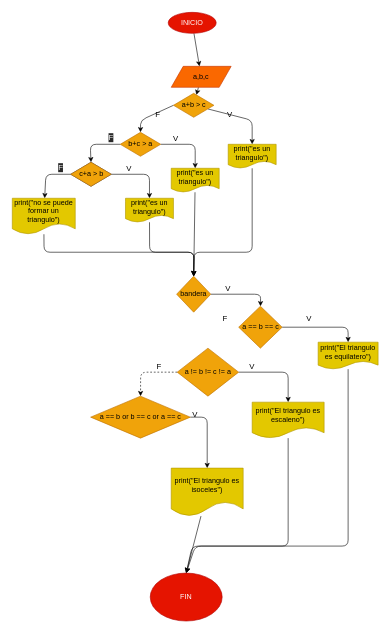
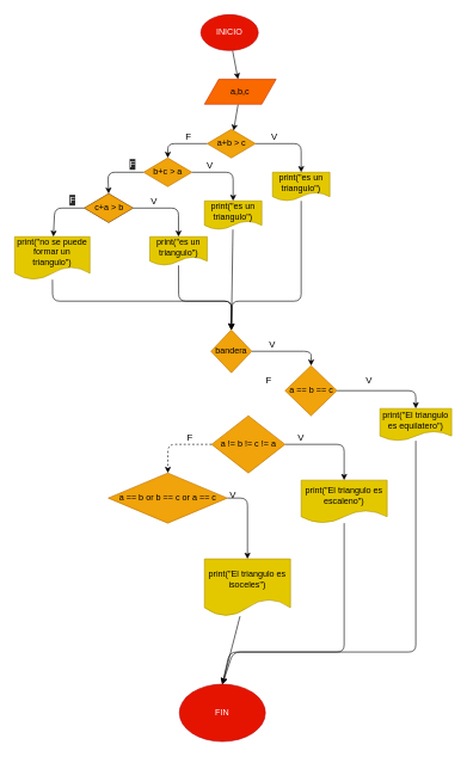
  <mxCell id="0" />
  <mxCell id="1" parent="0" />
  <mxCell id="2" value="" style="edgeStyle=none;html=1;" parent="1" source="3" target="5" edge="1"><mxGeometry relative="1" as="geometry" /></mxCell>
- <mxCell id="3" value="INICIO" style="ellipse;whiteSpace=wrap;html=1;fillColor=#e51400;fontColor=#ffffff;strokeColor=#B20000;" parent="1" vertex="1"><mxGeometry x="280" y="20" width="80" height="35" as="geometry" /></mxCell>
+ <mxCell id="3" value="INICIO" style="ellipse;whiteSpace=wrap;html=1;fillColor=#e51400;fontColor=#ffffff;strokeColor=#B20000;" parent="1" vertex="1"><mxGeometry x="280" y="20" width="80" height="50" as="geometry" /></mxCell>
  <mxCell id="4" value="" style="edgeStyle=none;html=1;" parent="1" source="5" target="8" edge="1"><mxGeometry relative="1" as="geometry" /></mxCell>
  <mxCell id="5" value="a,b,c" style="shape=parallelogram;perimeter=parallelogramPerimeter;whiteSpace=wrap;html=1;fixedSize=1;fillColor=#fa6800;fontColor=#000000;strokeColor=#C73500;" parent="1" vertex="1"><mxGeometry x="285" y="110" width="100" height="35" as="geometry" /></mxCell>
  <mxCell id="6" value="" style="edgeStyle=none;html=1;" parent="1" source="8" target="10" edge="1"><mxGeometry relative="1" as="geometry"><Array as="points"><mxPoint x="420" y="200" /></Array></mxGeometry></mxCell>
  <mxCell id="7" style="edgeStyle=none;html=1;exitX=0;exitY=0.5;exitDx=0;exitDy=0;entryX=0.5;entryY=0;entryDx=0;entryDy=0;" parent="1" source="8" target="13" edge="1"><mxGeometry relative="1" as="geometry"><Array as="points"><mxPoint x="234" y="200" /></Array></mxGeometry></mxCell>
- <mxCell id="8" value="a+b &amp;gt; c" style="rhombus;whiteSpace=wrap;html=1;fillColor=#f0a30a;fontColor=#000000;strokeColor=#BD7000;" parent="1" vertex="1"><mxGeometry x="288.75" y="155" width="67.5" height="40" as="geometry" /></mxCell>
+ <mxCell id="8" value="a+b &amp;gt; c" style="rhombus;whiteSpace=wrap;html=1;fillColor=#f0a30a;fontColor=#000000;strokeColor=#BD7000;" parent="1" vertex="1"><mxGeometry x="288.75" y="180" width="67.5" height="40" as="geometry" /></mxCell>
  <mxCell id="9" style="edgeStyle=none;html=1;entryX=0.5;entryY=0;entryDx=0;entryDy=0;" parent="1" source="10" edge="1"><mxGeometry relative="1" as="geometry"><mxPoint x="322.5" y="460" as="targetPoint" /><Array as="points"><mxPoint x="420" y="420" /><mxPoint x="323" y="420" /></Array></mxGeometry></mxCell>
  <mxCell id="10" value="print(&quot;es un triangulo&quot;)" style="shape=document;whiteSpace=wrap;html=1;boundedLbl=1;fillColor=#e3c800;fontColor=#000000;strokeColor=#B09500;" parent="1" vertex="1"><mxGeometry x="380" y="240" width="80" height="40" as="geometry" /></mxCell>
  <mxCell id="11" value="" style="edgeStyle=none;html=1;" parent="1" source="13" target="15" edge="1"><mxGeometry relative="1" as="geometry"><Array as="points"><mxPoint x="325" y="240" /></Array></mxGeometry></mxCell>
  <mxCell id="12" style="edgeStyle=none;html=1;exitX=0;exitY=0.5;exitDx=0;exitDy=0;entryX=0.5;entryY=0;entryDx=0;entryDy=0;" parent="1" source="13" target="17" edge="1"><mxGeometry relative="1" as="geometry"><Array as="points"><mxPoint x="150" y="240" /></Array></mxGeometry></mxCell>
  <mxCell id="13" value="b+c &amp;gt; a" style="rhombus;whiteSpace=wrap;html=1;fillColor=#f0a30a;fontColor=#000000;strokeColor=#BD7000;" parent="1" vertex="1"><mxGeometry x="200" y="220" width="67.5" height="40" as="geometry" /></mxCell>
  <mxCell id="14" style="edgeStyle=none;html=1;entryX=0.5;entryY=0;entryDx=0;entryDy=0;" parent="1" source="15" edge="1"><mxGeometry relative="1" as="geometry"><mxPoint x="322.5" y="460" as="targetPoint" /></mxGeometry></mxCell>
  <mxCell id="15" value="print(&quot;es un triangulo&quot;)" style="shape=document;whiteSpace=wrap;html=1;boundedLbl=1;fillColor=#e3c800;fontColor=#000000;strokeColor=#B09500;" parent="1" vertex="1"><mxGeometry x="285" y="280" width="80" height="40" as="geometry" /></mxCell>
  <mxCell id="16" value="" style="edgeStyle=none;html=1;" parent="1" source="17" target="19" edge="1"><mxGeometry relative="1" as="geometry"><Array as="points"><mxPoint x="248.75" y="290" /></Array></mxGeometry></mxCell>
  <mxCell id="17" value="b+c &amp;gt; a" style="rhombus;whiteSpace=wrap;html=1;" parent="1" vertex="1"><mxGeometry x="117.5" y="270" width="67.5" height="40" as="geometry" /></mxCell>
  <mxCell id="18" style="edgeStyle=none;html=1;entryX=0.5;entryY=0;entryDx=0;entryDy=0;" parent="1" source="19" edge="1"><mxGeometry relative="1" as="geometry"><mxPoint x="322.5" y="460" as="targetPoint" /><Array as="points"><mxPoint x="249" y="420" /><mxPoint x="323" y="420" /></Array></mxGeometry></mxCell>
  <mxCell id="19" value="print(&quot;es un triangulo&quot;)" style="shape=document;whiteSpace=wrap;html=1;boundedLbl=1;fillColor=#e3c800;fontColor=#000000;strokeColor=#B09500;" parent="1" vertex="1"><mxGeometry x="208.75" y="330" width="80" height="40" as="geometry" /></mxCell>
  <mxCell id="20" value="" style="edgeStyle=none;html=1;" parent="1" source="21" target="23" edge="1"><mxGeometry relative="1" as="geometry"><Array as="points"><mxPoint x="76" y="290" /></Array></mxGeometry></mxCell>
  <mxCell id="21" value="c+a &amp;gt; b" style="rhombus;whiteSpace=wrap;html=1;fillColor=#f0a30a;fontColor=#000000;strokeColor=#BD7000;" parent="1" vertex="1"><mxGeometry x="117.5" y="270" width="67.5" height="40" as="geometry" /></mxCell>
  <mxCell id="22" style="edgeStyle=none;html=1;entryX=0.5;entryY=0;entryDx=0;entryDy=0;" parent="1" source="23" edge="1"><mxGeometry relative="1" as="geometry"><Array as="points"><mxPoint x="73" y="420" /><mxPoint x="323" y="420" /></Array><mxPoint x="322.5" y="460" as="targetPoint" /></mxGeometry></mxCell>
  <mxCell id="23" value="print(&quot;no se puede formar un triangulo&quot;)" style="shape=document;whiteSpace=wrap;html=1;boundedLbl=1;fillColor=#e3c800;fontColor=#000000;strokeColor=#B09500;" parent="1" vertex="1"><mxGeometry x="20" y="330" width="105" height="60" as="geometry" /></mxCell>
  <mxCell id="24" value="&lt;font style=&quot;font-size: 13px&quot;&gt;V&lt;/font&gt;" style="text;html=1;strokeColor=none;fillColor=none;align=center;verticalAlign=middle;whiteSpace=wrap;rounded=0;" parent="1" vertex="1"><mxGeometry x="367.5" y="180" width="30" height="20" as="geometry" /></mxCell>
  <mxCell id="25" value="&lt;font style=&quot;font-size: 13px&quot;&gt;V&lt;/font&gt;" style="text;html=1;strokeColor=none;fillColor=none;align=center;verticalAlign=middle;whiteSpace=wrap;rounded=0;" parent="1" vertex="1"><mxGeometry x="277.5" y="220" width="30" height="20" as="geometry" /></mxCell>
  <mxCell id="26" value="&lt;font style=&quot;font-size: 13px&quot;&gt;V&lt;/font&gt;" style="text;html=1;strokeColor=none;fillColor=none;align=center;verticalAlign=middle;whiteSpace=wrap;rounded=0;" parent="1" vertex="1"><mxGeometry x="200" y="270" width="30" height="20" as="geometry" /></mxCell>
  <mxCell id="27" value="&lt;font style=&quot;font-size: 13px&quot;&gt;F&lt;/font&gt;" style="text;html=1;strokeColor=none;fillColor=none;align=center;verticalAlign=middle;whiteSpace=wrap;rounded=0;" parent="1" vertex="1"><mxGeometry x="247.5" y="180" width="30" height="20" as="geometry" /></mxCell>
  <mxCell id="28" value="&lt;span style=&quot;color: rgb(240, 240, 240); font-family: helvetica; font-size: 13px; font-style: normal; font-weight: 400; letter-spacing: normal; text-align: center; text-indent: 0px; text-transform: none; word-spacing: 0px; background-color: rgb(42, 42, 42); display: inline; float: none;&quot;&gt;F&lt;/span&gt;" style="text;whiteSpace=wrap;html=1;fontSize=13;" parent="1" vertex="1"><mxGeometry x="178.75" y="215" width="21.25" height="25" as="geometry" /></mxCell>
  <mxCell id="29" value="&lt;span style=&quot;color: rgb(240, 240, 240); font-family: helvetica; font-size: 13px; font-style: normal; font-weight: 400; letter-spacing: normal; text-align: center; text-indent: 0px; text-transform: none; word-spacing: 0px; background-color: rgb(42, 42, 42); display: inline; float: none;&quot;&gt;F&lt;/span&gt;" style="text;whiteSpace=wrap;html=1;fontSize=13;" parent="1" vertex="1"><mxGeometry x="95" y="265" width="30" height="30" as="geometry" /></mxCell>
  <mxCell id="30" value="" style="edgeStyle=none;html=1;" edge="1" parent="1" source="31" target="33"><mxGeometry relative="1" as="geometry"><Array as="points"><mxPoint x="434" y="490" /></Array></mxGeometry></mxCell>
  <mxCell id="31" value="bandera" style="rhombus;whiteSpace=wrap;html=1;fillColor=#f0a30a;fontColor=#000000;strokeColor=#BD7000;" vertex="1" parent="1"><mxGeometry x="294" y="460" width="57" height="60" as="geometry" /></mxCell>
  <mxCell id="32" value="" style="edgeStyle=none;html=1;" edge="1" parent="1" source="33" target="35"><mxGeometry relative="1" as="geometry"><Array as="points"><mxPoint x="580" y="545" /></Array></mxGeometry></mxCell>
  <mxCell id="33" value="a == b == c" style="rhombus;whiteSpace=wrap;html=1;fillColor=#f0a30a;fontColor=#000000;strokeColor=#BD7000;" vertex="1" parent="1"><mxGeometry x="397.5" y="510" width="72.5" height="70" as="geometry" /></mxCell>
  <mxCell id="34" style="edgeStyle=none;html=1;entryX=0.5;entryY=0;entryDx=0;entryDy=0;" edge="1" parent="1" source="35" target="45"><mxGeometry relative="1" as="geometry"><Array as="points"><mxPoint x="580" y="910" /><mxPoint x="320" y="910" /></Array></mxGeometry></mxCell>
  <mxCell id="35" value="print(&quot;El triangulo es equilatero&quot;)" style="shape=document;whiteSpace=wrap;html=1;boundedLbl=1;fillColor=#e3c800;fontColor=#000000;strokeColor=#B09500;" vertex="1" parent="1"><mxGeometry x="530" y="570" width="100" height="45" as="geometry" /></mxCell>
  <mxCell id="36" value="" style="edgeStyle=none;html=1;dashed=1;" edge="1" parent="1" source="38" target="40"><mxGeometry relative="1" as="geometry"><Array as="points"><mxPoint x="234" y="620" /></Array></mxGeometry></mxCell>
  <mxCell id="37" value="" style="edgeStyle=none;html=1;" edge="1" parent="1" source="38" target="42"><mxGeometry relative="1" as="geometry"><Array as="points"><mxPoint x="480" y="620" /></Array></mxGeometry></mxCell>
  <mxCell id="38" value="a != b != c != a" style="rhombus;whiteSpace=wrap;html=1;fillColor=#f0a30a;fontColor=#000000;strokeColor=#BD7000;" vertex="1" parent="1"><mxGeometry x="295" y="580" width="102.5" height="80" as="geometry" /></mxCell>
  <mxCell id="39" value="" style="edgeStyle=none;html=1;" edge="1" parent="1" source="40" target="44"><mxGeometry relative="1" as="geometry"><Array as="points"><mxPoint x="345" y="695" /></Array></mxGeometry></mxCell>
  <mxCell id="40" value="a == b or b == c or a == c" style="rhombus;whiteSpace=wrap;html=1;fillColor=#f0a30a;fontColor=#000000;strokeColor=#BD7000;" vertex="1" parent="1"><mxGeometry x="150.63" y="660" width="166.25" height="70" as="geometry" /></mxCell>
  <mxCell id="41" style="edgeStyle=none;html=1;entryX=0.5;entryY=0;entryDx=0;entryDy=0;" edge="1" parent="1" source="42" target="45"><mxGeometry relative="1" as="geometry"><Array as="points"><mxPoint x="480" y="910" /><mxPoint x="325" y="910" /></Array></mxGeometry></mxCell>
  <mxCell id="42" value="print(&quot;El triangulo es escaleno&quot;)" style="shape=document;whiteSpace=wrap;html=1;boundedLbl=1;fillColor=#e3c800;fontColor=#000000;strokeColor=#B09500;" vertex="1" parent="1"><mxGeometry x="420" y="670" width="120" height="60" as="geometry" /></mxCell>
  <mxCell id="43" style="edgeStyle=none;html=1;entryX=0.5;entryY=0;entryDx=0;entryDy=0;" edge="1" parent="1" source="44" target="45"><mxGeometry relative="1" as="geometry" /></mxCell>
  <mxCell id="44" value="print(&quot;El triangulo es isoceles&quot;)" style="shape=document;whiteSpace=wrap;html=1;boundedLbl=1;fillColor=#e3c800;fontColor=#000000;strokeColor=#B09500;" vertex="1" parent="1"><mxGeometry x="285.005" y="780" width="120" height="80" as="geometry" /></mxCell>
  <mxCell id="45" value="FIN" style="ellipse;whiteSpace=wrap;html=1;fillColor=#e51400;fontColor=#ffffff;strokeColor=#B20000;" vertex="1" parent="1"><mxGeometry x="250" y="955" width="120" height="80" as="geometry" /></mxCell>
  <mxCell id="46" value="&lt;font style=&quot;font-size: 13px&quot;&gt;V&lt;/font&gt;" style="text;html=1;strokeColor=none;fillColor=none;align=center;verticalAlign=middle;whiteSpace=wrap;rounded=0;" vertex="1" parent="1"><mxGeometry x="365" y="470" width="30" height="20" as="geometry" /></mxCell>
  <mxCell id="47" value="&lt;font style=&quot;font-size: 13px&quot;&gt;V&lt;/font&gt;" style="text;html=1;strokeColor=none;fillColor=none;align=center;verticalAlign=middle;whiteSpace=wrap;rounded=0;" vertex="1" parent="1"><mxGeometry x="500" y="520" width="30" height="20" as="geometry" /></mxCell>
  <mxCell id="48" value="&lt;font style=&quot;font-size: 13px&quot;&gt;V&lt;/font&gt;" style="text;html=1;strokeColor=none;fillColor=none;align=center;verticalAlign=middle;whiteSpace=wrap;rounded=0;" vertex="1" parent="1"><mxGeometry x="405" y="600" width="30" height="20" as="geometry" /></mxCell>
  <mxCell id="49" value="&lt;font style=&quot;font-size: 13px&quot;&gt;V&lt;/font&gt;" style="text;html=1;strokeColor=none;fillColor=none;align=center;verticalAlign=middle;whiteSpace=wrap;rounded=0;" vertex="1" parent="1"><mxGeometry x="310" y="680" width="30" height="20" as="geometry" /></mxCell>
  <mxCell id="50" value="&lt;font style=&quot;font-size: 13px&quot;&gt;F&lt;/font&gt;" style="text;html=1;strokeColor=none;fillColor=none;align=center;verticalAlign=middle;whiteSpace=wrap;rounded=0;" vertex="1" parent="1"><mxGeometry x="360" y="520" width="30" height="20" as="geometry" /></mxCell>
  <mxCell id="51" value="&lt;font style=&quot;font-size: 13px&quot;&gt;F&lt;/font&gt;" style="text;html=1;strokeColor=none;fillColor=none;align=center;verticalAlign=middle;whiteSpace=wrap;rounded=0;" vertex="1" parent="1"><mxGeometry x="250" y="600" width="30" height="20" as="geometry" /></mxCell>
